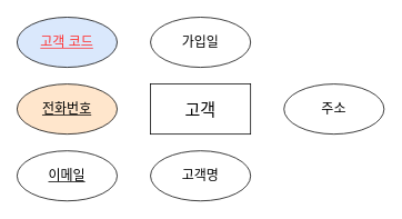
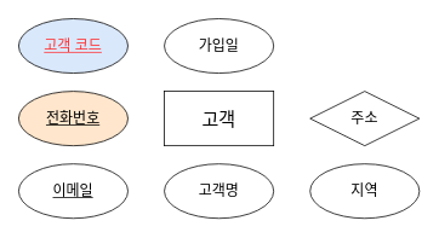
  <mxCell id="0" />
  <mxCell id="1" parent="0" />
  <mxCell id="2" value="&lt;font style=&quot;font-size: 20px;&quot;&gt;고객&lt;/font&gt;" style="rounded=0;whiteSpace=wrap;html=1;" vertex="1" parent="1"><mxGeometry x="180" y="100" width="120" height="60" as="geometry" /></mxCell>
  <mxCell id="3" value="&lt;u&gt;전화번호&lt;/u&gt;" style="ellipse;whiteSpace=wrap;html=1;fontSize=16;fillColor=#ffe6cc;" vertex="1" parent="1"><mxGeometry x="20" y="100" width="120" height="60" as="geometry" /></mxCell>
  <mxCell id="4" value="&lt;u&gt;이메일&lt;/u&gt;" style="ellipse;whiteSpace=wrap;html=1;fontSize=16;" vertex="1" parent="1"><mxGeometry x="20" y="180" width="120" height="60" as="geometry" /></mxCell>
  <mxCell id="5" value="고객명" style="ellipse;whiteSpace=wrap;html=1;fontSize=16;" vertex="1" parent="1"><mxGeometry x="180" y="180" width="120" height="60" as="geometry" /></mxCell>
- <mxCell id="7" value="주소" style="ellipse;whiteSpace=wrap;html=1;fontSize=16;" vertex="1" parent="1"><mxGeometry x="340" y="100" width="120" height="60" as="geometry" /></mxCell>
+ <mxCell id="6" value="지역" style="ellipse;whiteSpace=wrap;html=1;fontSize=16;" vertex="1" parent="1"><mxGeometry x="340" y="180" width="120" height="60" as="geometry" /></mxCell>
+ <mxCell id="7" value="주소" style="rhombus;whiteSpace=wrap;html=1;fontSize=16;" vertex="1" parent="1"><mxGeometry x="340" y="100" width="120" height="60" as="geometry" /></mxCell>
  <mxCell id="8" value="가입일" style="ellipse;whiteSpace=wrap;html=1;fontSize=16;" vertex="1" parent="1"><mxGeometry x="180" y="20" width="120" height="60" as="geometry" /></mxCell>
  <mxCell id="9" value="&lt;font style=&quot;color: rgb(255, 51, 51);&quot;&gt;&lt;u&gt;고객 코드&lt;/u&gt;&lt;/font&gt;" style="ellipse;whiteSpace=wrap;html=1;fontSize=16;fillColor=#dae8fc;" vertex="1" parent="1"><mxGeometry x="20" y="20" width="120" height="60" as="geometry" /></mxCell>
